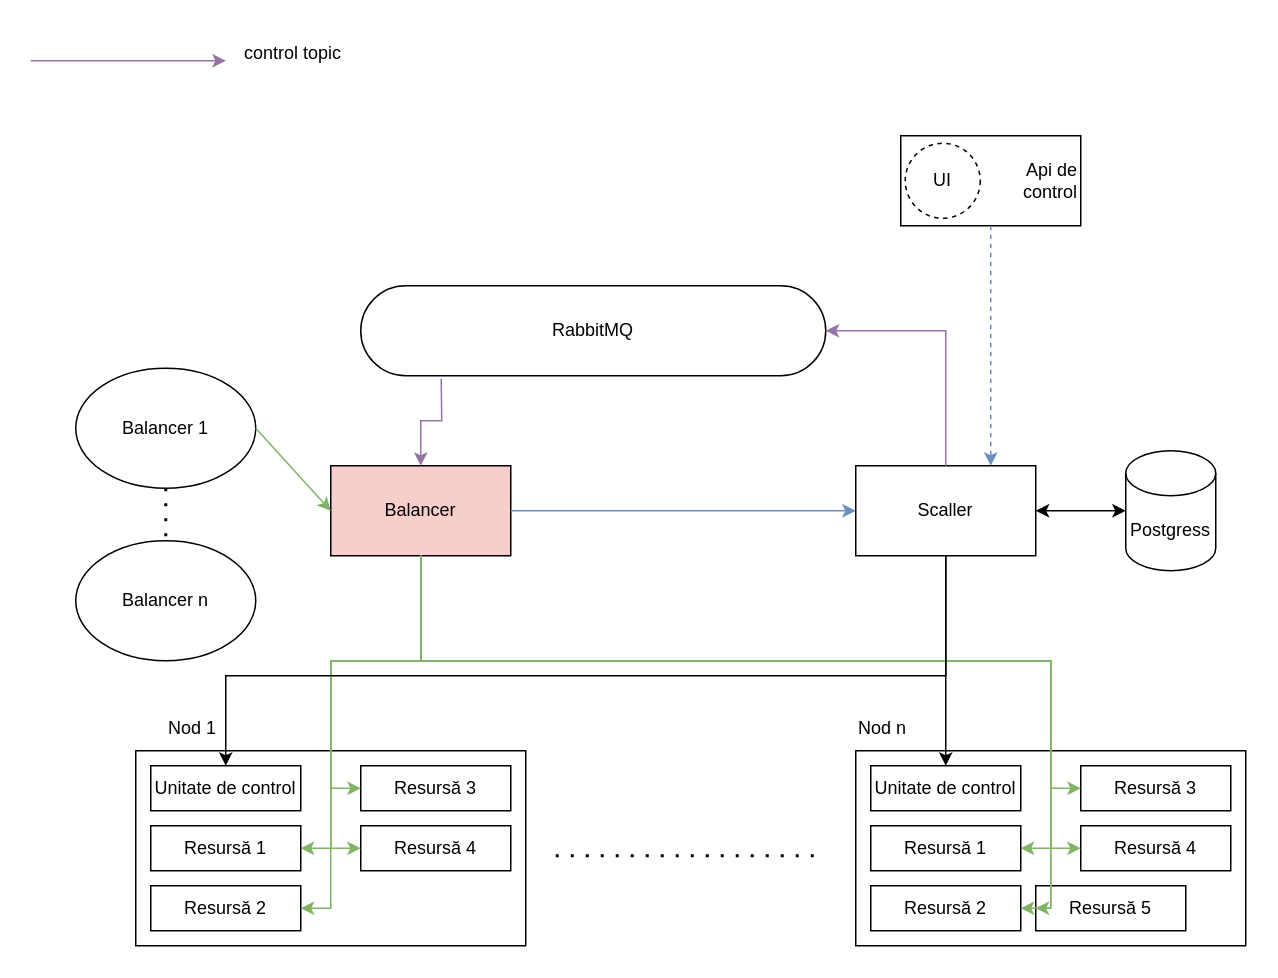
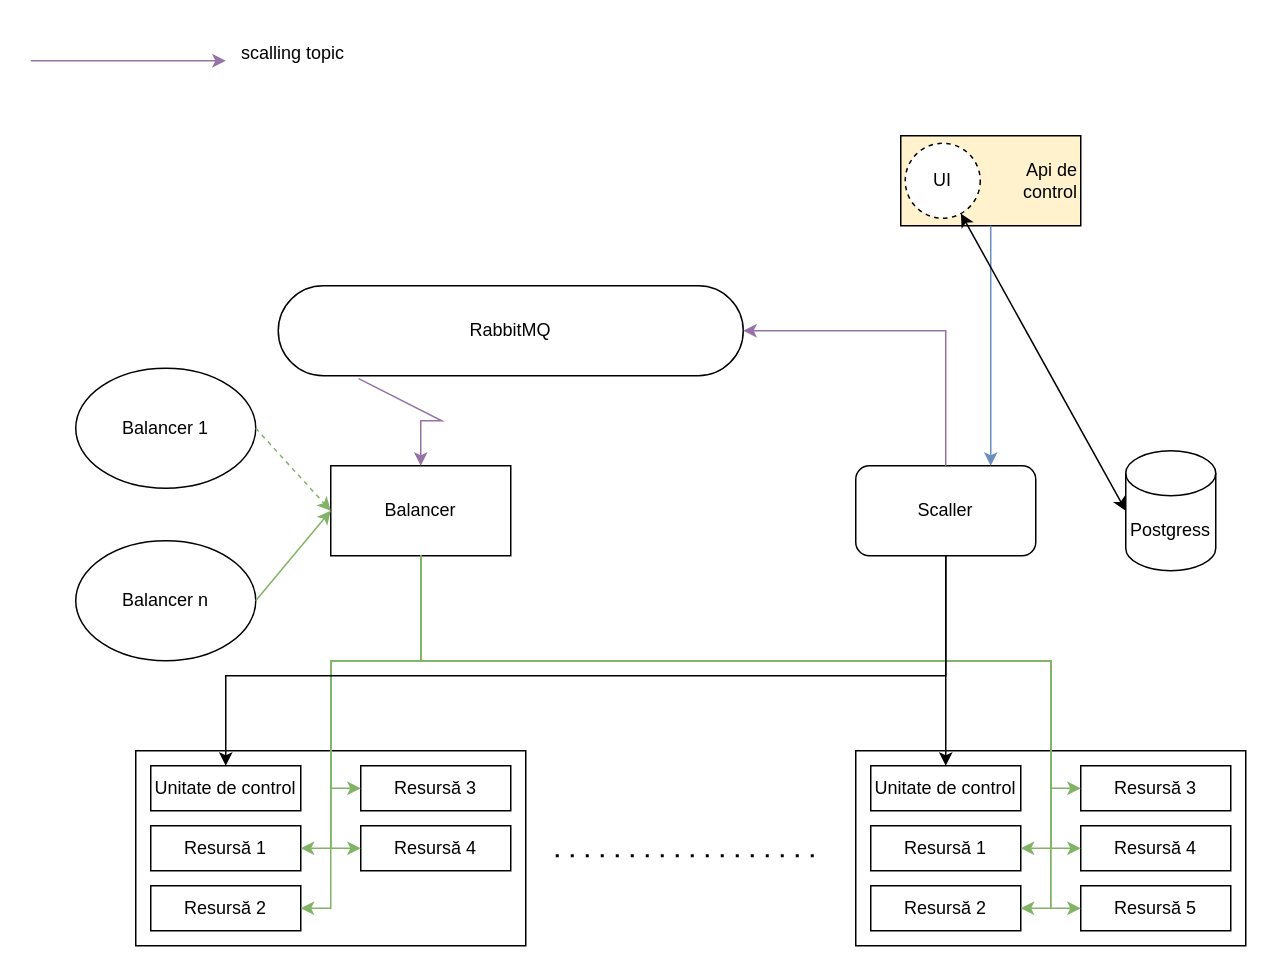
  <mxCell id="0" />
  <mxCell id="1" parent="0" />
- <mxCell id="2" value="Balancer" style="rounded=0;whiteSpace=wrap;html=1;fillColor=#f8cecc;" parent="1" vertex="1"><mxGeometry x="220" y="310" width="120" height="60" as="geometry" /></mxCell>
+ <mxCell id="2" value="Balancer" style="rounded=0;whiteSpace=wrap;html=1;" parent="1" vertex="1"><mxGeometry x="220" y="310" width="120" height="60" as="geometry" /></mxCell>
  <mxCell id="3" value="Postgress" style="shape=cylinder3;whiteSpace=wrap;html=1;boundedLbl=1;backgroundOutline=1;size=15;rounded=0;" parent="1" vertex="1"><mxGeometry x="750" y="300" width="60" height="80" as="geometry" /></mxCell>
  <mxCell id="4" value="" style="rounded=0;whiteSpace=wrap;html=1;align=left;" parent="1" vertex="1"><mxGeometry x="90" y="500" width="260" height="130" as="geometry" /></mxCell>
- <mxCell id="5" value="Nod 1" style="text;html=1;strokeColor=none;fillColor=none;align=left;verticalAlign=middle;whiteSpace=wrap;rounded=0;" parent="1" vertex="1"><mxGeometry x="110" y="470" width="60" height="30" as="geometry" /></mxCell>
  <mxCell id="6" value="Unitate de control" style="rounded=0;whiteSpace=wrap;html=1;" parent="1" vertex="1"><mxGeometry x="100" y="510" width="100" height="30" as="geometry" /></mxCell>
  <mxCell id="7" value="Resursă 1" style="rounded=0;whiteSpace=wrap;html=1;" parent="1" vertex="1"><mxGeometry x="100" y="550" width="100" height="30" as="geometry" /></mxCell>
  <mxCell id="8" value="Resursă 2" style="rounded=0;whiteSpace=wrap;html=1;" parent="1" vertex="1"><mxGeometry x="100" y="590" width="100" height="30" as="geometry" /></mxCell>
  <mxCell id="9" value="Resursă 3" style="rounded=0;whiteSpace=wrap;html=1;" parent="1" vertex="1"><mxGeometry x="240" y="510" width="100" height="30" as="geometry" /></mxCell>
  <mxCell id="10" value="Resursă 4" style="rounded=0;whiteSpace=wrap;html=1;" parent="1" vertex="1"><mxGeometry x="240" y="550" width="100" height="30" as="geometry" /></mxCell>
  <mxCell id="11" value="" style="rounded=0;whiteSpace=wrap;html=1;align=left;" parent="1" vertex="1"><mxGeometry x="570" y="500" width="260" height="130" as="geometry" /></mxCell>
- <mxCell id="12" value="Nod n" style="text;html=1;strokeColor=none;fillColor=none;align=left;verticalAlign=middle;whiteSpace=wrap;rounded=0;" parent="1" vertex="1"><mxGeometry x="570" y="470" width="60" height="30" as="geometry" /></mxCell>
  <mxCell id="13" value="Unitate de control" style="rounded=0;whiteSpace=wrap;html=1;" parent="1" vertex="1"><mxGeometry x="580" y="510" width="100" height="30" as="geometry" /></mxCell>
  <mxCell id="14" value="Resursă 1" style="rounded=0;whiteSpace=wrap;html=1;" parent="1" vertex="1"><mxGeometry x="580" y="550" width="100" height="30" as="geometry" /></mxCell>
  <mxCell id="15" value="Resursă 2" style="rounded=0;whiteSpace=wrap;html=1;" parent="1" vertex="1"><mxGeometry x="580" y="590" width="100" height="30" as="geometry" /></mxCell>
  <mxCell id="16" value="Resursă 3" style="rounded=0;whiteSpace=wrap;html=1;" parent="1" vertex="1"><mxGeometry x="720" y="510" width="100" height="30" as="geometry" /></mxCell>
  <mxCell id="17" value="Resursă 4" style="rounded=0;whiteSpace=wrap;html=1;" parent="1" vertex="1"><mxGeometry x="720" y="550" width="100" height="30" as="geometry" /></mxCell>
- <mxCell id="18" value="Resursă 5" style="rounded=0;whiteSpace=wrap;html=1;" parent="1" vertex="1"><mxGeometry x="690" y="590" width="100" height="30" as="geometry" /></mxCell>
+ <mxCell id="18" value="Resursă 5" style="rounded=0;whiteSpace=wrap;html=1;" parent="1" vertex="1"><mxGeometry x="720" y="590" width="100" height="30" as="geometry" /></mxCell>
  <mxCell id="19" value="" style="endArrow=none;dashed=1;html=1;dashPattern=1 4;strokeWidth=2;rounded=0;" parent="1" edge="1"><mxGeometry width="50" height="50" relative="1" as="geometry"><mxPoint x="370" y="570" as="sourcePoint" /><mxPoint x="550" y="570" as="targetPoint" /></mxGeometry></mxCell>
  <mxCell id="20" value="Balancer n" style="ellipse;whiteSpace=wrap;html=1;rounded=0;" parent="1" vertex="1"><mxGeometry x="50" y="360" width="120" height="80" as="geometry" /></mxCell>
  <mxCell id="21" value="Balancer 1" style="ellipse;whiteSpace=wrap;html=1;rounded=0;" parent="1" vertex="1"><mxGeometry x="50" y="245" width="120" height="80" as="geometry" /></mxCell>
- <mxCell id="22" value="" style="endArrow=classic;html=1;rounded=0;exitX=1;exitY=0.5;exitDx=0;exitDy=0;entryX=0;entryY=0.5;entryDx=0;entryDy=0;fillColor=#d5e8d4;strokeColor=#82b366;" parent="1" source="21" target="2" edge="1"><mxGeometry width="50" height="50" relative="1" as="geometry"><mxPoint x="430" y="410" as="sourcePoint" /><mxPoint x="480" y="360" as="targetPoint" /></mxGeometry></mxCell>
+ <mxCell id="22" value="" style="endArrow=classic;html=1;rounded=0;exitX=1;exitY=0.5;exitDx=0;exitDy=0;entryX=0;entryY=0.5;entryDx=0;entryDy=0;fillColor=#d5e8d4;strokeColor=#82b366;dashed=1;" parent="1" source="21" target="2" edge="1"><mxGeometry width="50" height="50" relative="1" as="geometry"><mxPoint x="430" y="410" as="sourcePoint" /><mxPoint x="480" y="360" as="targetPoint" /></mxGeometry></mxCell>
  <mxCell id="23" value="" style="endArrow=classic;html=1;rounded=0;exitX=0.5;exitY=1;exitDx=0;exitDy=0;entryX=1;entryY=0.5;entryDx=0;entryDy=0;fillColor=#d5e8d4;strokeColor=#82b366;" parent="1" source="2" target="15" edge="1"><mxGeometry width="50" height="50" relative="1" as="geometry"><mxPoint x="460" y="400" as="sourcePoint" /><mxPoint x="710" y="460" as="targetPoint" /><Array as="points"><mxPoint x="280" y="440" /><mxPoint x="700" y="440" /><mxPoint x="700" y="605" /></Array></mxGeometry></mxCell>
  <mxCell id="24" value="" style="endArrow=classic;html=1;rounded=0;entryX=0;entryY=0.5;entryDx=0;entryDy=0;fillColor=#d5e8d4;strokeColor=#82b366;" parent="1" target="18" edge="1"><mxGeometry width="50" height="50" relative="1" as="geometry"><mxPoint x="280" y="370" as="sourcePoint" /><mxPoint x="690" y="615" as="targetPoint" /><Array as="points"><mxPoint x="280" y="440" /><mxPoint x="700" y="440" /><mxPoint x="700" y="605" /></Array></mxGeometry></mxCell>
  <mxCell id="25" value="" style="endArrow=classic;html=1;rounded=0;exitX=0.5;exitY=1;exitDx=0;exitDy=0;entryX=0;entryY=0.5;entryDx=0;entryDy=0;fillColor=#d5e8d4;strokeColor=#82b366;" parent="1" source="2" target="17" edge="1"><mxGeometry width="50" height="50" relative="1" as="geometry"><mxPoint x="462" y="390" as="sourcePoint" /><mxPoint x="730" y="615" as="targetPoint" /><Array as="points"><mxPoint x="280" y="440" /><mxPoint x="700" y="440" /><mxPoint x="700" y="565" /></Array></mxGeometry></mxCell>
  <mxCell id="26" value="" style="endArrow=classic;html=1;rounded=0;exitX=0.5;exitY=1;exitDx=0;exitDy=0;entryX=1;entryY=0.5;entryDx=0;entryDy=0;fillColor=#d5e8d4;strokeColor=#82b366;" parent="1" source="2" target="14" edge="1"><mxGeometry width="50" height="50" relative="1" as="geometry"><mxPoint x="462" y="390" as="sourcePoint" /><mxPoint x="730" y="575" as="targetPoint" /><Array as="points"><mxPoint x="280" y="440" /><mxPoint x="700" y="440" /><mxPoint x="700" y="565" /></Array></mxGeometry></mxCell>
  <mxCell id="27" value="" style="endArrow=classic;html=1;rounded=0;exitX=0.5;exitY=1;exitDx=0;exitDy=0;entryX=0;entryY=0.5;entryDx=0;entryDy=0;fillColor=#d5e8d4;strokeColor=#82b366;" parent="1" source="2" target="16" edge="1"><mxGeometry width="50" height="50" relative="1" as="geometry"><mxPoint x="472" y="400" as="sourcePoint" /><mxPoint x="690" y="575" as="targetPoint" /><Array as="points"><mxPoint x="280" y="440" /><mxPoint x="700" y="440" /><mxPoint x="700" y="525" /></Array></mxGeometry></mxCell>
  <mxCell id="28" value="" style="endArrow=classic;html=1;rounded=0;entryX=1;entryY=0.5;entryDx=0;entryDy=0;fillColor=#d5e8d4;strokeColor=#82b366;" parent="1" target="8" edge="1"><mxGeometry width="50" height="50" relative="1" as="geometry"><mxPoint x="280" y="370" as="sourcePoint" /><mxPoint x="290" y="410" as="targetPoint" /><Array as="points"><mxPoint x="280" y="440" /><mxPoint x="220" y="440" /><mxPoint x="220" y="605" /></Array></mxGeometry></mxCell>
  <mxCell id="29" value="" style="endArrow=classic;html=1;rounded=0;exitX=0.5;exitY=1;exitDx=0;exitDy=0;entryX=1;entryY=0.5;entryDx=0;entryDy=0;fillColor=#d5e8d4;strokeColor=#82b366;" parent="1" source="2" target="7" edge="1"><mxGeometry width="50" height="50" relative="1" as="geometry"><mxPoint x="462" y="390" as="sourcePoint" /><mxPoint x="210" y="615" as="targetPoint" /><Array as="points"><mxPoint x="280" y="440" /><mxPoint x="220" y="440" /><mxPoint x="220" y="565" /></Array></mxGeometry></mxCell>
  <mxCell id="30" value="" style="endArrow=classic;html=1;rounded=0;exitX=0.5;exitY=1;exitDx=0;exitDy=0;entryX=0;entryY=0.5;entryDx=0;entryDy=0;fillColor=#d5e8d4;strokeColor=#82b366;" parent="1" source="2" target="10" edge="1"><mxGeometry width="50" height="50" relative="1" as="geometry"><mxPoint x="472" y="400" as="sourcePoint" /><mxPoint x="210" y="575" as="targetPoint" /><Array as="points"><mxPoint x="280" y="440" /><mxPoint x="220" y="440" /><mxPoint x="220" y="565" /></Array></mxGeometry></mxCell>
  <mxCell id="31" value="" style="endArrow=classic;html=1;rounded=0;entryX=0;entryY=0.5;entryDx=0;entryDy=0;fillColor=#d5e8d4;strokeColor=#82b366;exitX=0.5;exitY=1;exitDx=0;exitDy=0;" parent="1" source="2" target="9" edge="1"><mxGeometry width="50" height="50" relative="1" as="geometry"><mxPoint x="450" y="380" as="sourcePoint" /><mxPoint x="250" y="575" as="targetPoint" /><Array as="points"><mxPoint x="280" y="440" /><mxPoint x="220" y="440" /><mxPoint x="220" y="525" /></Array></mxGeometry></mxCell>
- <mxCell id="32" value="Scaller" style="rounded=0;whiteSpace=wrap;html=1;" parent="1" vertex="1"><mxGeometry x="570" y="310" width="120" height="60" as="geometry" /></mxCell>
- <mxCell id="33" value="RabbitMQ" style="rounded=1;whiteSpace=wrap;html=1;arcSize=50;" parent="1" vertex="1"><mxGeometry x="240" y="190" width="310" height="60" as="geometry" /></mxCell>
+ <mxCell id="32" value="Scaller" style="whiteSpace=wrap;html=1;rounded=1;" parent="1" vertex="1"><mxGeometry x="570" y="310" width="120" height="60" as="geometry" /></mxCell>
+ <mxCell id="33" value="RabbitMQ" style="rounded=1;whiteSpace=wrap;html=1;arcSize=50;" parent="1" vertex="1"><mxGeometry x="185" y="190" width="310" height="60" as="geometry" /></mxCell>
  <mxCell id="34" value="" style="group;spacingRight=22;spacingLeft=0;" parent="1" vertex="1" connectable="0"><mxGeometry x="600" y="90" width="120" height="60" as="geometry" /></mxCell>
- <mxCell id="35" value="Api de&lt;br&gt;&amp;nbsp;control" style="rounded=0;whiteSpace=wrap;html=1;align=right;" parent="34" vertex="1"><mxGeometry width="120" height="60" as="geometry" /></mxCell>
+ <mxCell id="35" value="Api de&lt;br&gt;&amp;nbsp;control" style="rounded=0;whiteSpace=wrap;html=1;align=right;fillColor=#fff2cc;" parent="34" vertex="1"><mxGeometry width="120" height="60" as="geometry" /></mxCell>
  <mxCell id="36" value="UI" style="ellipse;whiteSpace=wrap;html=1;aspect=fixed;rounded=0;dashed=1;" parent="34" vertex="1"><mxGeometry x="3" y="5" width="50" height="50" as="geometry" /></mxCell>
- <mxCell id="37" value="" style="endArrow=classic;html=1;rounded=0;fillColor=#dae8fc;strokeColor=#6c8ebf;exitX=0.5;exitY=1;exitDx=0;exitDy=0;entryX=0.75;entryY=0;entryDx=0;entryDy=0;dashed=1;" parent="1" source="35" target="32" edge="1"><mxGeometry width="50" height="50" relative="1" as="geometry"><mxPoint x="30" y="10" as="sourcePoint" /><mxPoint x="680" y="290" as="targetPoint" /></mxGeometry></mxCell>
+ <mxCell id="37" value="" style="endArrow=classic;html=1;rounded=0;fillColor=#dae8fc;strokeColor=#6c8ebf;exitX=0.5;exitY=1;exitDx=0;exitDy=0;entryX=0.75;entryY=0;entryDx=0;entryDy=0;" parent="1" source="35" target="32" edge="1"><mxGeometry width="50" height="50" relative="1" as="geometry"><mxPoint x="30" y="10" as="sourcePoint" /><mxPoint x="680" y="290" as="targetPoint" /></mxGeometry></mxCell>
  <mxCell id="38" value="" style="endArrow=classic;html=1;rounded=0;exitX=0.5;exitY=1;exitDx=0;exitDy=0;entryX=0.5;entryY=0;entryDx=0;entryDy=0;" parent="1" source="32" target="13" edge="1"><mxGeometry width="50" height="50" relative="1" as="geometry"><mxPoint x="370" y="380" as="sourcePoint" /><mxPoint x="420" y="330" as="targetPoint" /><Array as="points"><mxPoint x="630" y="450" /></Array></mxGeometry></mxCell>
  <mxCell id="39" value="" style="endArrow=classic;html=1;rounded=0;exitX=0.5;exitY=1;exitDx=0;exitDy=0;entryX=0.5;entryY=0;entryDx=0;entryDy=0;" parent="1" source="32" target="6" edge="1"><mxGeometry width="50" height="50" relative="1" as="geometry"><mxPoint x="370" y="380" as="sourcePoint" /><mxPoint x="420" y="330" as="targetPoint" /><Array as="points"><mxPoint x="630" y="450" /><mxPoint x="150" y="450" /></Array></mxGeometry></mxCell>
  <mxCell id="40" value="" style="endArrow=classic;html=1;rounded=0;fillColor=#e1d5e7;strokeColor=#9673a6;" parent="1" edge="1"><mxGeometry width="50" height="50" relative="1" as="geometry"><mxPoint x="20" y="40" as="sourcePoint" /><mxPoint x="150" y="40" as="targetPoint" /></mxGeometry></mxCell>
- <mxCell id="41" value="control topic" style="text;html=1;strokeColor=none;fillColor=none;align=center;verticalAlign=middle;whiteSpace=wrap;rounded=0;" parent="1" vertex="1"><mxGeometry x="150" y="20" width="90" height="30" as="geometry" /></mxCell>
- <mxCell id="42" value="" style="endArrow=classic;startArrow=classic;html=1;rounded=0;exitX=0;exitY=0.5;exitDx=0;exitDy=0;exitPerimeter=0;entryX=1;entryY=0.5;entryDx=0;entryDy=0;" parent="1" source="3" target="32" edge="1"><mxGeometry width="50" height="50" relative="1" as="geometry"><mxPoint x="370" y="370" as="sourcePoint" /><mxPoint x="420" y="320" as="targetPoint" /></mxGeometry></mxCell>
+ <mxCell id="41" value="scalling topic" style="text;html=1;strokeColor=none;fillColor=none;align=center;verticalAlign=middle;whiteSpace=wrap;rounded=0;" parent="1" vertex="1"><mxGeometry x="150" y="20" width="90" height="30" as="geometry" /></mxCell>
+ <mxCell id="42" value="" style="endArrow=classic;startArrow=classic;html=1;rounded=0;exitX=0;exitY=0.5;exitDx=0;exitDy=0;exitPerimeter=0;" parent="1" source="3" target="36" edge="1"><mxGeometry width="50" height="50" relative="1" as="geometry"><mxPoint x="370" y="370" as="sourcePoint" /><mxPoint x="420" y="320" as="targetPoint" /></mxGeometry></mxCell>
  <mxCell id="43" value="" style="endArrow=classic;html=1;rounded=0;exitX=0.5;exitY=0;exitDx=0;exitDy=0;entryX=1;entryY=0.5;entryDx=0;entryDy=0;fillColor=#e1d5e7;strokeColor=#9673a6;" parent="1" source="32" target="33" edge="1"><mxGeometry width="50" height="50" relative="1" as="geometry"><mxPoint x="370" y="370" as="sourcePoint" /><mxPoint x="420" y="320" as="targetPoint" /><Array as="points"><mxPoint x="630" y="290" /><mxPoint x="630" y="220" /></Array></mxGeometry></mxCell>
  <mxCell id="44" value="" style="endArrow=classic;html=1;rounded=0;exitX=0.173;exitY=1.032;exitDx=0;exitDy=0;entryX=0.5;entryY=0;entryDx=0;entryDy=0;fillColor=#e1d5e7;strokeColor=#9673a6;exitPerimeter=0;" parent="1" source="33" target="2" edge="1"><mxGeometry width="50" height="50" relative="1" as="geometry"><mxPoint x="370" y="370" as="sourcePoint" /><mxPoint x="420" y="320" as="targetPoint" /><Array as="points"><mxPoint x="294" y="280" /><mxPoint x="280" y="280" /></Array></mxGeometry></mxCell>
- <mxCell id="45" value="" style="endArrow=classic;html=1;rounded=0;fillColor=#dae8fc;strokeColor=#6c8ebf;exitX=1;exitY=0.5;exitDx=0;exitDy=0;entryX=0;entryY=0.5;entryDx=0;entryDy=0;" edge="1" parent="1" source="2" target="32"><mxGeometry width="50" height="50" relative="1" as="geometry"><mxPoint x="670" y="160" as="sourcePoint" /><mxPoint x="670" y="330" as="targetPoint" /></mxGeometry></mxCell>
- <mxCell id="47" value="" style="endArrow=none;dashed=1;html=1;dashPattern=1 4;strokeWidth=2;rounded=0;exitX=0.5;exitY=1;exitDx=0;exitDy=0;entryX=0.5;entryY=0;entryDx=0;entryDy=0;" edge="1" parent="1" source="21" target="20"><mxGeometry width="50" height="50" relative="1" as="geometry"><mxPoint x="380" y="580" as="sourcePoint" /><mxPoint x="560" y="580" as="targetPoint" /></mxGeometry></mxCell>
+ <mxCell id="46" value="" style="endArrow=classic;html=1;rounded=0;exitX=1;exitY=0.5;exitDx=0;exitDy=0;entryX=0;entryY=0.5;entryDx=0;entryDy=0;fillColor=#d5e8d4;strokeColor=#82b366;" edge="1" parent="1" source="20" target="2"><mxGeometry width="50" height="50" relative="1" as="geometry"><mxPoint x="180" y="310" as="sourcePoint" /><mxPoint x="230" y="365" as="targetPoint" /></mxGeometry></mxCell>
